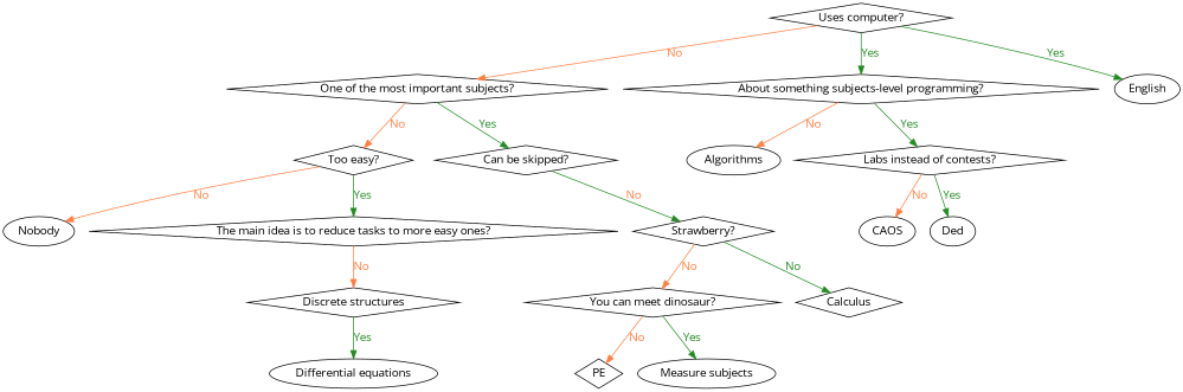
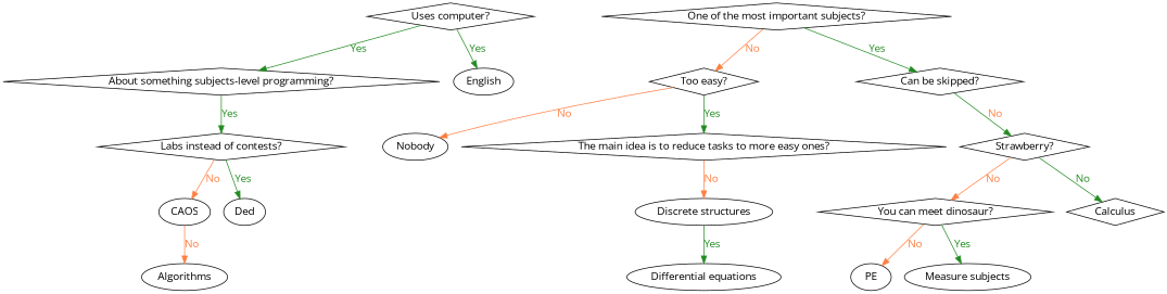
  digraph {
    fontname="Open Sans"
    node [fontname="Open Sans" shape=diamond]
    edge [color="#228b22" fontcolor="#ff7e40" fontname="Open Sans"]
    n1 [label="Uses computer?"]
    n2 [label="One of the most important subjects?"]
    n3 [label="About something subjects-level programming?"]
    n4 [label=English shape=""]
    n5 [label="Too easy?"]
    n6 [label="Can be skipped?"]
    n7 [label=Algorithms shape=""]
    n8 [label="Labs instead of contests?"]
    n9 [label=Nobody shape=""]
    n10 [label="The main idea is to reduce tasks to more easy ones?"]
    n11 [label="Strawberry?"]
-   n12 [label="Discrete structures"]
+   n12 [label="Discrete structures" shape=""]
    n13 [label="Differential equations" shape=""]
    n14 [label="You can meet dinosaur?"]
    n15 [label=Calculus]
-   n16 [label=PE]
+   n16 [label=PE shape=""]
    n17 [label="Measure subjects" shape=""]
    n18 [label=CAOS shape=""]
    n19 [label=Ded shape=""]
-   n1 -> n2 [color="#ff7e40" label=No]
    n1 -> n3 [fontcolor="#228b22" label=Yes]
    n1 -> n4 [fontcolor="#228b22" label=Yes]
    n2 -> n5 [color="#ff7e40" label=No]
    n2 -> n6 [fontcolor="#228b22" label=Yes]
-   n3 -> n7 [color="#ff7e40" label=No]
+   n18 -> n7 [color="#ff7e40" label=No]
    n3 -> n8 [fontcolor="#228b22" label=Yes]
    n5 -> n9 [color="#ff7e40" label=No]
    n5 -> n10 [fontcolor="#228b22" label=Yes]
    n6 -> n11 [label=No]
    n8 -> n18 [color="#ff7e40" label=No]
    n8 -> n19 [fontcolor="#228b22" label=Yes]
    n10 -> n12 [color="#ff7e40" label=No]
    n11 -> n14 [color="#ff7e40" label=No]
    n11 -> n15 [fontcolor="#228b22" label=No]
    n12 -> n13 [fontcolor="#228b22" label=Yes]
    n14 -> n16 [color="#ff7e40" label=No]
    n14 -> n17 [fontcolor="#228b22" label=Yes]
  }
